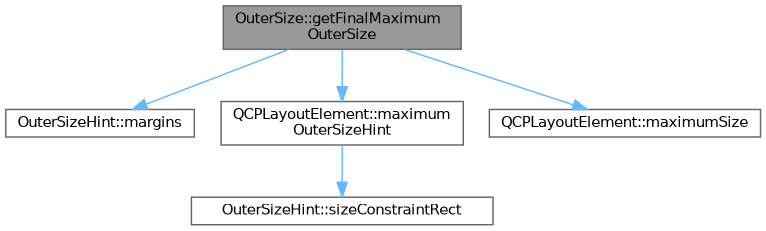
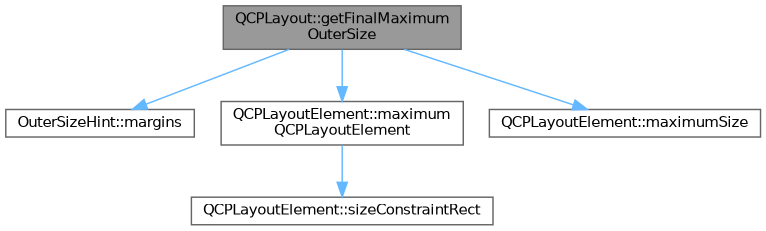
  digraph {
    rankdir=TB
    node [color=grey40 fillcolor=white fontname=Helvetica fontsize=10 shape=box style=filled]
    edge [color=steelblue1 fontname=Helvetica fontsize=10 labelfontname=Helvetica labelfontsize=10 style=solid]
-   n1 [color=gray40 fillcolor=grey60 fontcolor=black height=0.2 label="OuterSize::getFinalMaximum\lOuterSize" width=0.4]
+   n1 [color=gray40 fillcolor=grey60 fontcolor=black height=0.2 label="QCPLayout::getFinalMaximum\lOuterSize" width=0.4]
    n2 [height=0.2 label="OuterSizeHint::margins" width=0.4]
-   n3 [height=0.2 label="QCPLayoutElement::maximum\lOuterSizeHint" width=0.4]
+   n3 [height=0.2 label="QCPLayoutElement::maximum\lQCPLayoutElement" width=0.4]
    n4 [height=0.2 label="QCPLayoutElement::maximumSize" width=0.4]
-   n5 [height=0.2 label="OuterSizeHint::sizeConstraintRect" width=0.4]
+   n5 [height=0.2 label="QCPLayoutElement::sizeConstraintRect" width=0.4]
    n1 -> n2
    n1 -> n3
    n1 -> n4
    n3 -> n5
  }
